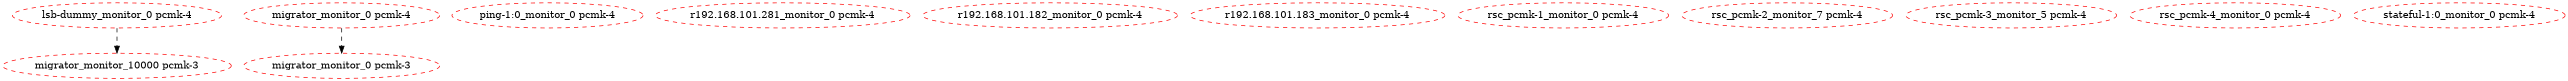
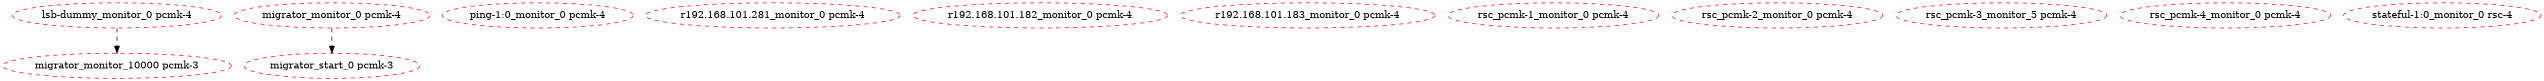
  digraph {
    node [color=red fontcolor=black style=dashed]
    edge [style=dashed]
    "lsb-dummy_monitor_0 pcmk-4"
    "migrator_monitor_10000 pcmk-3"
    "migrator_monitor_0 pcmk-4"
-   "migrator_start_0 pcmk-3" [label="migrator_monitor_0 pcmk-3"]
+   "migrator_start_0 pcmk-3"
    "ping-1:0_monitor_0 pcmk-4"
    n6 [label="r192.168.101.281_monitor_0 pcmk-4"]
    "r192.168.101.182_monitor_0 pcmk-4"
    "r192.168.101.183_monitor_0 pcmk-4"
    "rsc_pcmk-1_monitor_0 pcmk-4"
-   "rsc_pcmk-2_monitor_0 pcmk-4" [label="rsc_pcmk-2_monitor_7 pcmk-4"]
+   "rsc_pcmk-2_monitor_0 pcmk-4"
    n11 [label="rsc_pcmk-3_monitor_5 pcmk-4"]
    "rsc_pcmk-4_monitor_0 pcmk-4"
-   "stateful-1:0_monitor_0 pcmk-4"
+   "stateful-1:0_monitor_0 pcmk-4" [label="stateful-1:0_monitor_0 rsc-4"]
    "lsb-dummy_monitor_0 pcmk-4" -> "migrator_monitor_10000 pcmk-3"
    "migrator_monitor_0 pcmk-4" -> "migrator_start_0 pcmk-3"
  }
